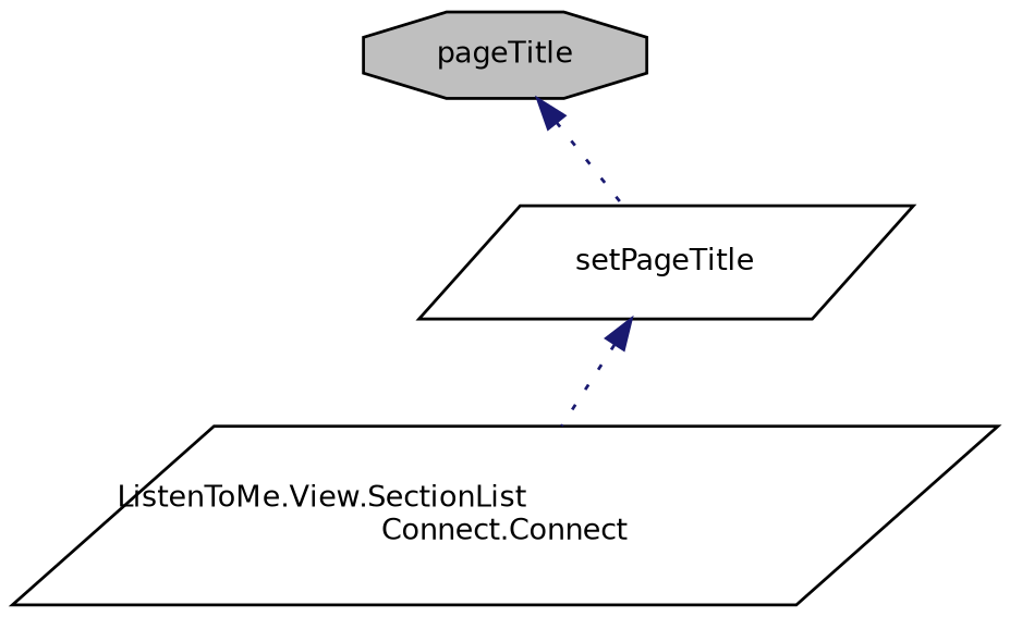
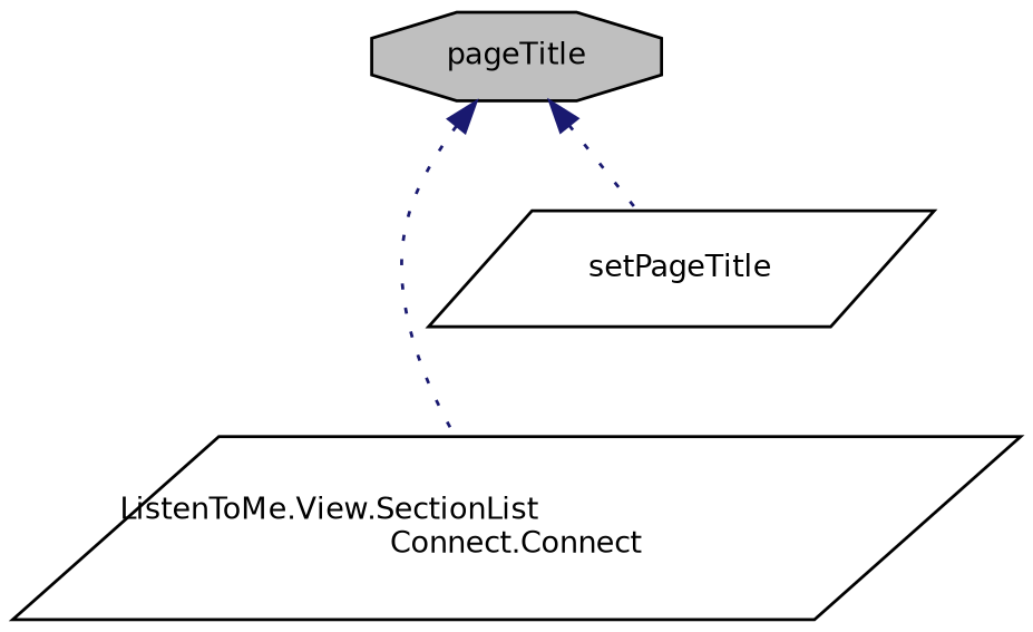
  digraph {
    rankdir=TB
    node [color=black fillcolor=white fontname=Helvetica fontsize=10 shape=parallelogram style=filled]
    edge [color=midnightblue dir=back fontname=Helvetica fontsize=10 labelfontname=Helvetica labelfontsize=10 style=dotted]
    n1 [fillcolor=grey75 fontcolor=black height=0.2 label=pageTitle shape=octagon width=0.4]
    n2 [height=0.2 label="ListenToMe.View.SectionList\lConnect.Connect" width=0.4]
    n3 [height=0.2 label=setPageTitle width=0.4]
-   n3 -> n2
+   n1 -> n2
    n1 -> n3
  }
